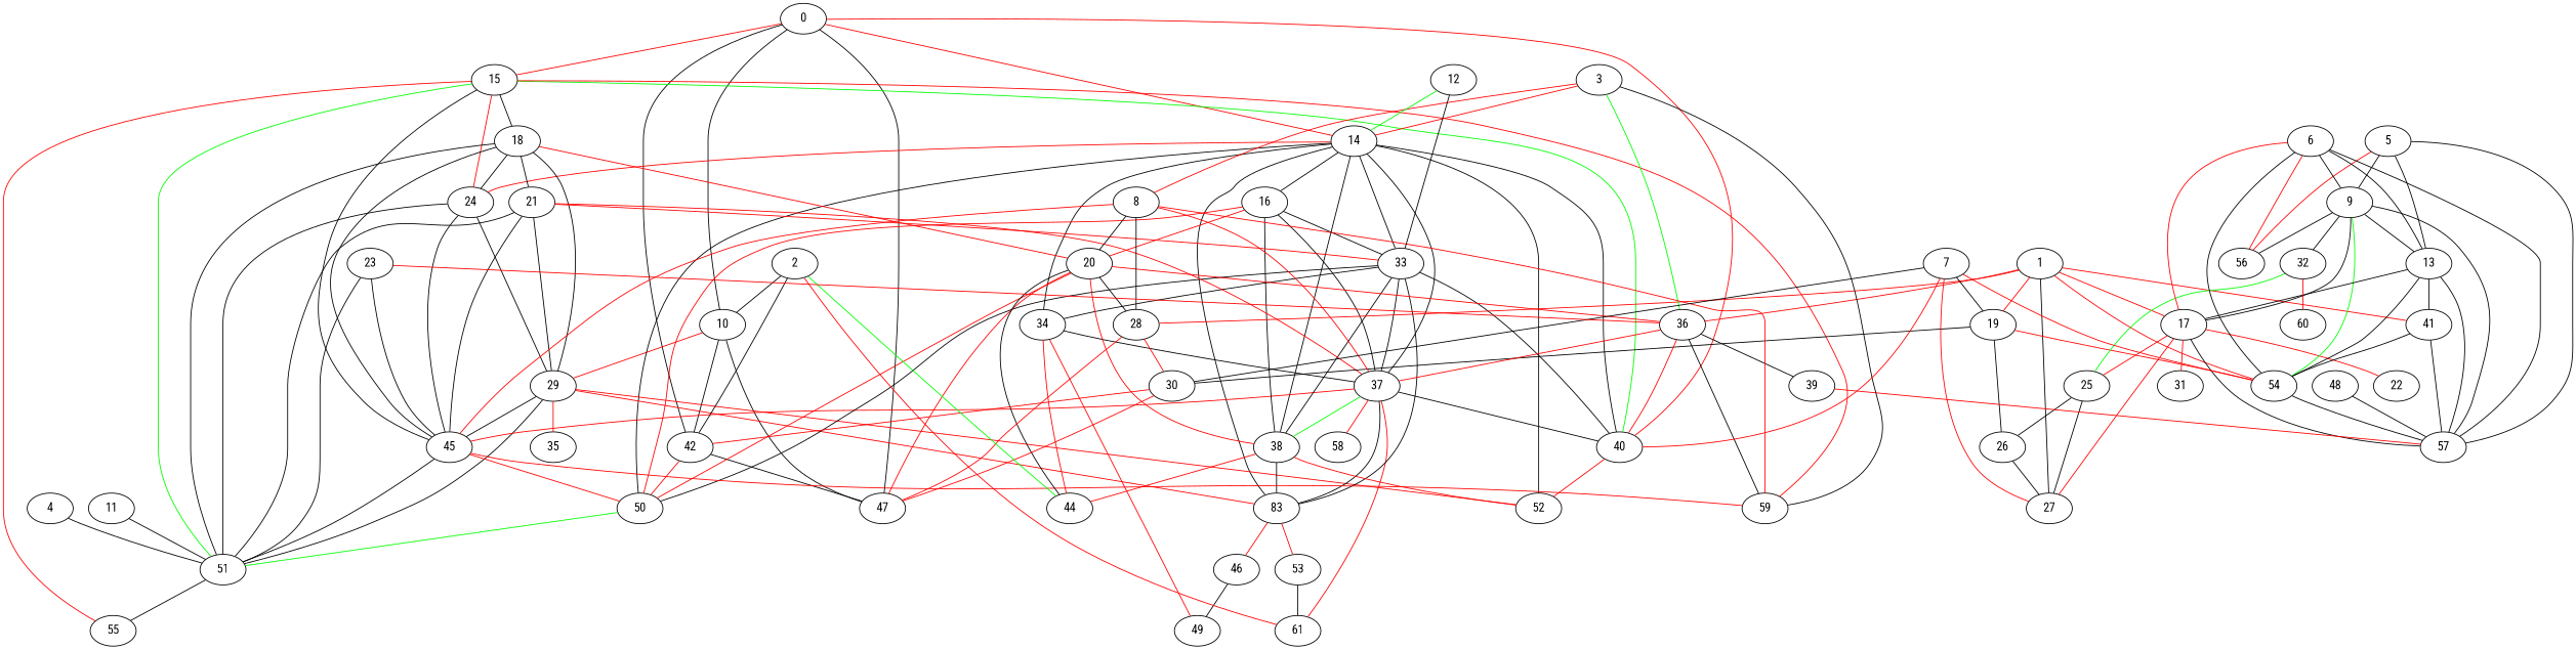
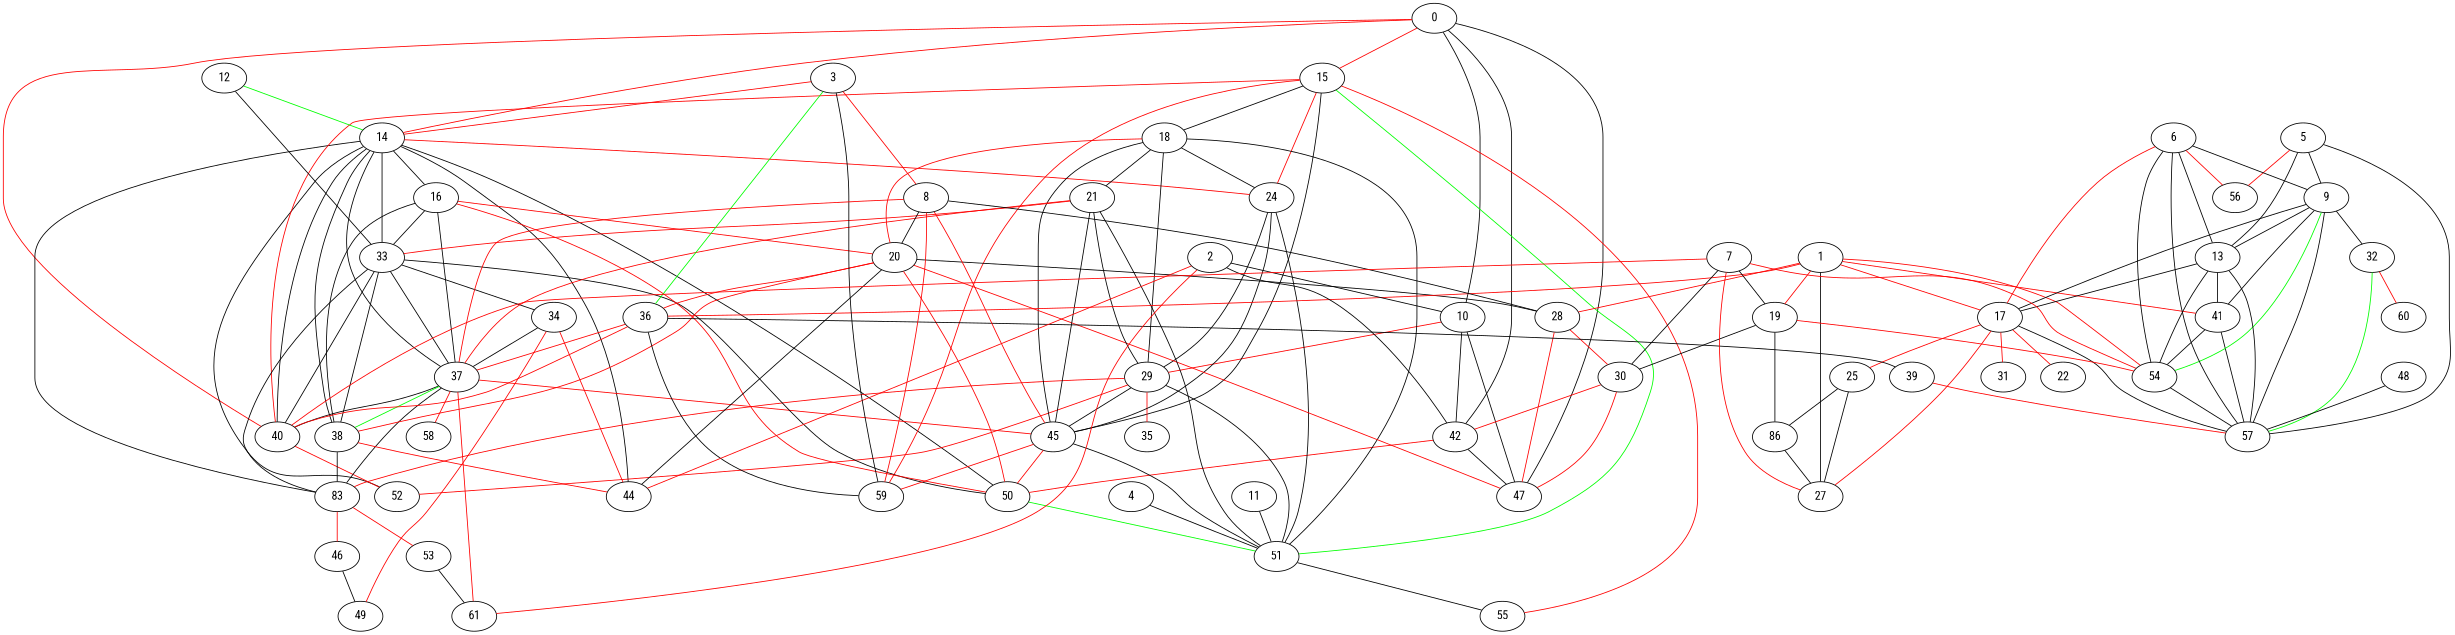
  graph {
    fontname="Roboto Condensed"
    node [fontname="Roboto Condensed"]
    edge [fontname="Roboto Condensed"]
    0
    10
    14
    15
    40
    42
    47
    29
    37
    33
    16
    24
    34
    38
    n15 [label=83]
    50
    52
    59
    51
    45
    18
    55
    35
    61
    58
    20
    44
    49
    46
    53
    21
    1
    17
    19
    27
    28
    36
    41
    54
    57
    22
    25
    31
-   26
+   26 [label=86]
    30
    39
    2
    3
    8
    4
    5
    9
    13
    56
    32
    60
    6
    7
    11
    12
-   23
    48
    0 -- 10
    0 -- 14 [color=red]
    0 -- 15 [color=red]
    0 -- 40 [color=red]
    0 -- 42
    0 -- 47
    10 -- 42
    10 -- 47
    10 -- 29 [color=red]
    14 -- 40
    14 -- 37
    14 -- 33
    14 -- 16
    14 -- 24 [color=red]
-   14 -- 34
+   14 -- 44
    14 -- 38
    14 -- n15
    14 -- 50
    14 -- 52
-   15 -- 40 [color=green]
+   15 -- 40 [color=red]
    15 -- 24 [color=red]
    15 -- 59 [color=red]
    15 -- 51 [color=green]
    15 -- 45
    15 -- 18
    15 -- 55 [color=red]
    40 -- 52 [color=red]
    42 -- 47
    42 -- 50 [color=red]
    29 -- n15 [color=red]
    29 -- 52 [color=red]
    29 -- 51
    29 -- 45
    29 -- 35 [color=red]
    37 -- 40
    37 -- 38 [color=green]
    37 -- n15
    37 -- 45 [color=red]
    37 -- 61 [color=red]
    37 -- 58 [color=red]
    33 -- 40
    33 -- 37
    33 -- 34
    33 -- 38
    33 -- n15
    33 -- 50
    16 -- 37
    16 -- 33
    16 -- 38
    16 -- 50 [color=red]
    16 -- 20 [color=red]
    24 -- 29
    24 -- 51
    24 -- 45
    34 -- 37
    34 -- 44 [color=red]
    34 -- 49 [color=red]
    38 -- n15
-   38 -- 52 [color=red]
    38 -- 44 [color=red]
    n15 -- 46 [color=red]
    n15 -- 53 [color=red]
    50 -- 51 [color=green]
    51 -- 55
    45 -- 50 [color=red]
    45 -- 59 [color=red]
    45 -- 51
    18 -- 29
    18 -- 24
    18 -- 51
    18 -- 45
    18 -- 20 [color=red]
    18 -- 21
    20 -- 47 [color=red]
    20 -- 38 [color=red]
    20 -- 50 [color=red]
    20 -- 44
    20 -- 28
    20 -- 36 [color=red]
    46 -- 49
    53 -- 61
    21 -- 29
    21 -- 37 [color=red]
    21 -- 33 [color=red]
    21 -- 51
    21 -- 45
    1 -- 17 [color=red]
    1 -- 19 [color=red]
    1 -- 27
    1 -- 28 [color=red]
    1 -- 36 [color=red]
    1 -- 41 [color=red]
    1 -- 54 [color=red]
    17 -- 27 [color=red]
    17 -- 57
    17 -- 22 [color=red]
    17 -- 25 [color=red]
    17 -- 31 [color=red]
    19 -- 54 [color=red]
    19 -- 26
    19 -- 30
    28 -- 47 [color=red]
    28 -- 30 [color=red]
    36 -- 40 [color=red]
    36 -- 37 [color=red]
    36 -- 59
    36 -- 39
    41 -- 54
    41 -- 57
    54 -- 57
    25 -- 27
    25 -- 26
    26 -- 27
    30 -- 42 [color=red]
    30 -- 47 [color=red]
    39 -- 57 [color=red]
    2 -- 10
    2 -- 42
    2 -- 61 [color=red]
-   2 -- 44 [color=green]
+   2 -- 44 [color=red]
    3 -- 14 [color=red]
    3 -- 59
    3 -- 36 [color=green]
    3 -- 8 [color=red]
    8 -- 37 [color=red]
    8 -- 59 [color=red]
    8 -- 45 [color=red]
    8 -- 20
    8 -- 28
    4 -- 51
    5 -- 57
    5 -- 9
    5 -- 13
    5 -- 56 [color=red]
    9 -- 17
-   9 -- 56
+   9 -- 41
    9 -- 54 [color=green]
    9 -- 57
    9 -- 13
    9 -- 32
    13 -- 17
    13 -- 41
    13 -- 54
    13 -- 57
-   32 -- 25 [color=green]
+   32 -- 57 [color=green]
    32 -- 60 [color=red]
    6 -- 17 [color=red]
    6 -- 54
    6 -- 57
    6 -- 9
    6 -- 13
    6 -- 56 [color=red]
    7 -- 40 [color=red]
    7 -- 19
    7 -- 27 [color=red]
    7 -- 54 [color=red]
    7 -- 30
    11 -- 51
    12 -- 14 [color=green]
    12 -- 33
-   23 -- 51
-   23 -- 45
-   23 -- 36 [color=red]
    48 -- 57
  }
